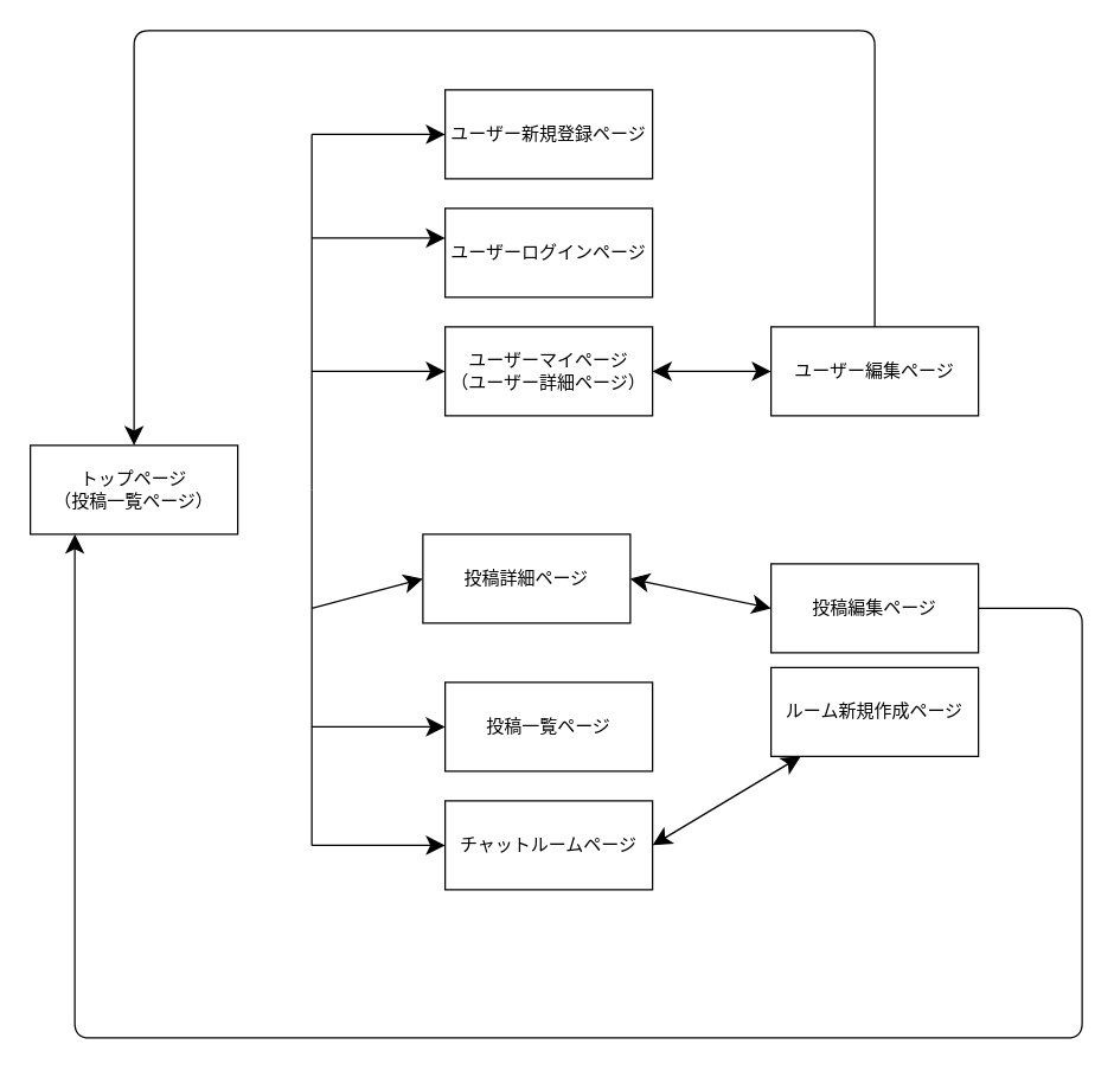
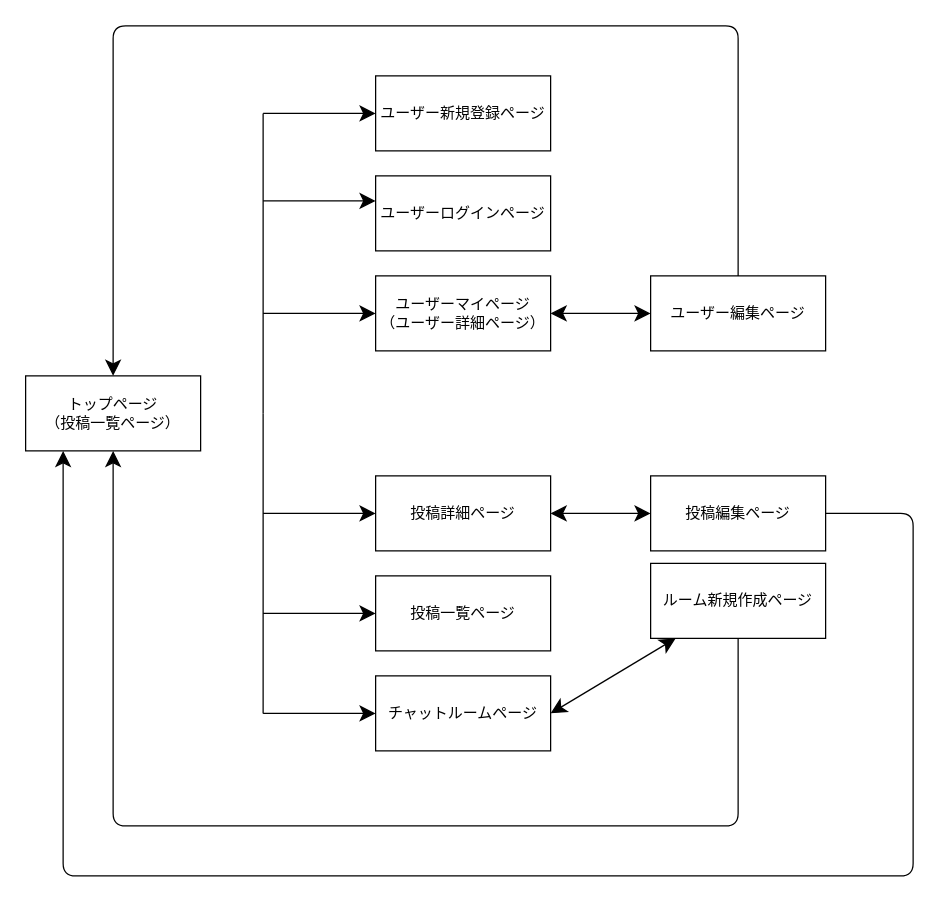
  <mxCell id="0" />
  <mxCell id="1" parent="0" />
  <mxCell id="2" value="トップページ&lt;br&gt;（投稿一覧ページ）" style="rounded=0;whiteSpace=wrap;html=1;" vertex="1" parent="1"><mxGeometry x="20" y="300" width="140" height="60" as="geometry" /></mxCell>
  <mxCell id="3" value="ユーザーログインページ" style="rounded=0;whiteSpace=wrap;html=1;" vertex="1" parent="1"><mxGeometry x="300" y="140" width="140" height="60" as="geometry" /></mxCell>
  <mxCell id="4" value="ユーザー新規登録ページ" style="rounded=0;whiteSpace=wrap;html=1;strokeWidth=1;" vertex="1" parent="1"><mxGeometry x="300" y="60" width="140" height="60" as="geometry" /></mxCell>
  <mxCell id="5" value="ユーザーマイページ&lt;br&gt;（ユーザー詳細ページ）" style="rounded=0;whiteSpace=wrap;html=1;" vertex="1" parent="1"><mxGeometry x="300" y="220" width="140" height="60" as="geometry" /></mxCell>
- <mxCell id="6" value="投稿詳細ページ" style="rounded=0;whiteSpace=wrap;html=1;" vertex="1" parent="1"><mxGeometry x="285" y="360" width="140" height="60" as="geometry" /></mxCell>
+ <mxCell id="6" value="投稿詳細ページ" style="rounded=0;whiteSpace=wrap;html=1;" vertex="1" parent="1"><mxGeometry x="300" y="380" width="140" height="60" as="geometry" /></mxCell>
  <mxCell id="7" value="投稿一覧ページ" style="rounded=0;whiteSpace=wrap;html=1;" vertex="1" parent="1"><mxGeometry x="300" y="460" width="140" height="60" as="geometry" /></mxCell>
  <mxCell id="8" value="チャットルームページ" style="rounded=0;whiteSpace=wrap;html=1;" vertex="1" parent="1"><mxGeometry x="300" y="540" width="140" height="60" as="geometry" /></mxCell>
  <mxCell id="9" value="ルーム新規作成ページ" style="rounded=0;whiteSpace=wrap;html=1;" vertex="1" parent="1"><mxGeometry x="520" y="450" width="140" height="60" as="geometry" /></mxCell>
  <mxCell id="10" value="投稿編集ページ" style="rounded=0;whiteSpace=wrap;html=1;" vertex="1" parent="1"><mxGeometry x="520" y="380" width="140" height="60" as="geometry" /></mxCell>
  <mxCell id="11" value="ユーザー編集ページ" style="rounded=0;whiteSpace=wrap;html=1;" vertex="1" parent="1"><mxGeometry x="520" y="220" width="140" height="60" as="geometry" /></mxCell>
  <mxCell id="12" value="" style="endArrow=none;html=1;" edge="1" parent="1"><mxGeometry width="50" height="50" relative="1" as="geometry"><mxPoint x="210" y="330" as="sourcePoint" /><mxPoint x="210" y="90" as="targetPoint" /></mxGeometry></mxCell>
  <mxCell id="13" value="" style="endArrow=classic;html=1;endFill=1;startSize=6;endSize=10;" edge="1" parent="1"><mxGeometry width="50" height="50" relative="1" as="geometry"><mxPoint x="210" y="90" as="sourcePoint" /><mxPoint x="300" y="90" as="targetPoint" /></mxGeometry></mxCell>
  <mxCell id="14" value="" style="endArrow=classic;html=1;endFill=1;endSize=10;" edge="1" parent="1"><mxGeometry width="50" height="50" relative="1" as="geometry"><mxPoint x="210" y="160" as="sourcePoint" /><mxPoint x="300" y="160" as="targetPoint" /></mxGeometry></mxCell>
  <mxCell id="15" value="" style="endArrow=classic;html=1;entryX=0;entryY=0.5;entryDx=0;entryDy=0;endFill=1;startSize=6;endSize=10;" edge="1" parent="1" target="5"><mxGeometry width="50" height="50" relative="1" as="geometry"><mxPoint x="210" y="250" as="sourcePoint" /><mxPoint x="300" y="240" as="targetPoint" /></mxGeometry></mxCell>
  <mxCell id="16" value="" style="endArrow=none;html=1;" edge="1" parent="1"><mxGeometry width="50" height="50" relative="1" as="geometry"><mxPoint x="210" y="330" as="sourcePoint" /><mxPoint x="210" y="570" as="targetPoint" /></mxGeometry></mxCell>
  <mxCell id="17" value="" style="endArrow=classic;html=1;entryX=0;entryY=0.5;entryDx=0;entryDy=0;endFill=1;endSize=10;" edge="1" parent="1" target="6"><mxGeometry width="50" height="50" relative="1" as="geometry"><mxPoint x="210" y="410" as="sourcePoint" /><mxPoint x="440" y="490" as="targetPoint" /></mxGeometry></mxCell>
  <mxCell id="18" value="" style="endArrow=classic;html=1;endFill=1;endSize=10;" edge="1" parent="1"><mxGeometry width="50" height="50" relative="1" as="geometry"><mxPoint x="210" y="490" as="sourcePoint" /><mxPoint x="300" y="490" as="targetPoint" /></mxGeometry></mxCell>
  <mxCell id="19" value="" style="endArrow=classic;html=1;entryX=0;entryY=0.5;entryDx=0;entryDy=0;endFill=1;endSize=10;" edge="1" parent="1" target="8"><mxGeometry width="50" height="50" relative="1" as="geometry"><mxPoint x="210" y="570" as="sourcePoint" /><mxPoint x="440" y="490" as="targetPoint" /></mxGeometry></mxCell>
  <mxCell id="20" value="" style="endArrow=classic;html=1;exitX=1;exitY=0.5;exitDx=0;exitDy=0;entryX=0;entryY=0.5;entryDx=0;entryDy=0;startArrow=classic;startFill=1;endFill=1;endSize=10;startSize=10;" edge="1" parent="1" source="5" target="11"><mxGeometry width="50" height="50" relative="1" as="geometry"><mxPoint x="390" y="440" as="sourcePoint" /><mxPoint x="440" y="390" as="targetPoint" /></mxGeometry></mxCell>
  <mxCell id="21" value="" style="endArrow=classic;html=1;entryX=0;entryY=0.5;entryDx=0;entryDy=0;exitX=1;exitY=0.5;exitDx=0;exitDy=0;startArrow=classic;startFill=1;endFill=1;endSize=10;startSize=10;" edge="1" parent="1" source="6" target="10"><mxGeometry width="50" height="50" relative="1" as="geometry"><mxPoint x="390" y="440" as="sourcePoint" /><mxPoint x="440" y="390" as="targetPoint" /></mxGeometry></mxCell>
  <mxCell id="22" value="" style="endArrow=classic;html=1;exitX=1;exitY=0.5;exitDx=0;exitDy=0;startArrow=classic;startFill=1;endFill=1;endSize=10;startSize=10;" edge="1" parent="1" source="8" target="9"><mxGeometry width="50" height="50" relative="1" as="geometry"><mxPoint x="390" y="440" as="sourcePoint" /><mxPoint x="440" y="390" as="targetPoint" /></mxGeometry></mxCell>
  <mxCell id="23" value="" style="endArrow=classic;html=1;exitX=0.5;exitY=0;exitDx=0;exitDy=0;entryX=0.5;entryY=0;entryDx=0;entryDy=0;endFill=1;jumpSize=10;startSize=6;endSize=10;" edge="1" parent="1" source="11" target="2"><mxGeometry width="50" height="50" relative="1" as="geometry"><mxPoint x="390" y="300" as="sourcePoint" /><mxPoint x="590" y="10" as="targetPoint" /><Array as="points"><mxPoint x="590" y="20" /><mxPoint x="90" y="20" /></Array></mxGeometry></mxCell>
+ <mxCell id="24" value="" style="endArrow=none;html=1;entryX=0.5;entryY=1;entryDx=0;entryDy=0;exitX=0.5;exitY=1;exitDx=0;exitDy=0;startArrow=classic;startFill=1;endSize=6;startSize=10;" edge="1" parent="1" source="2" target="9"><mxGeometry width="50" height="50" relative="1" as="geometry"><mxPoint x="390" y="620" as="sourcePoint" /><mxPoint x="440" y="570" as="targetPoint" /><Array as="points"><mxPoint x="90" y="660" /><mxPoint x="590" y="660" /></Array></mxGeometry></mxCell>
  <mxCell id="25" value="" style="endArrow=none;html=1;entryX=1;entryY=0.5;entryDx=0;entryDy=0;endFill=0;startSize=10;startArrow=classic;startFill=1;" edge="1" parent="1" target="10"><mxGeometry width="50" height="50" relative="1" as="geometry"><mxPoint x="50" y="360" as="sourcePoint" /><mxPoint x="370" y="400" as="targetPoint" /><Array as="points"><mxPoint x="50" y="700" /><mxPoint x="730" y="700" /><mxPoint x="730" y="410" /></Array></mxGeometry></mxCell>
